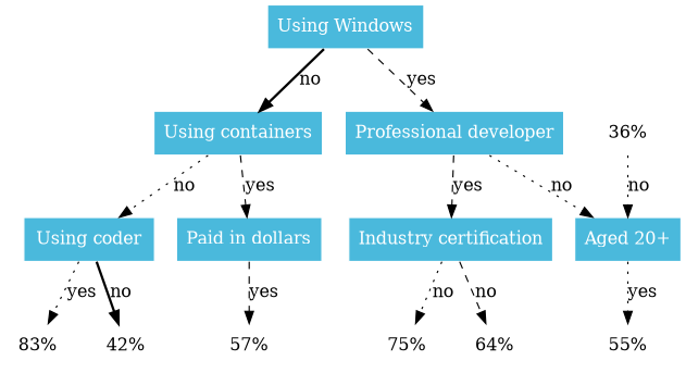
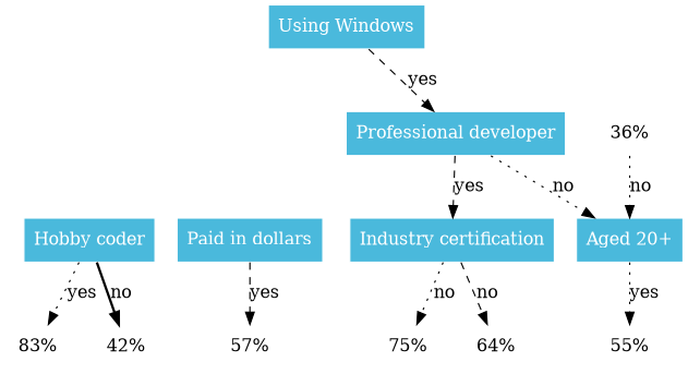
  digraph {
    mindist=.4
    node [color=white fillcolor="#4AB9DC" fontcolor=white shape=rect style=filled]
    edge [style=dotted]
    n1 [label="Using Windows"]
-   n2 [label="Using containers"]
    n3 [label="Professional developer"]
    n4 [label="Paid in dollars"]
-   n5 [label="Using coder"]
+   n5 [label="Hobby coder"]
    n6 [label="Aged 20+"]
    n7 [label="Industry certification"]
    n8 [fontcolor=black label="57%" shape=plaintext style=solid]
    n9 [fontcolor=black label="42%" shape=plaintext style=solid]
    n10 [fontcolor=black label="83%" shape=plaintext style=solid]
    n11 [fontcolor=black label="55%" shape=plaintext style=solid]
    n12 [fontcolor=black label="64%" shape=plaintext style=solid]
    n13 [fontcolor=black label="75%" shape=plaintext style=solid]
    n14 [fontcolor=black label="36%" shape=plaintext style=solid]
-   n1 -> n2 [label=no style=bold]
    n1 -> n3 [label=yes style=dashed]
-   n2 -> n4 [label=yes style=dashed]
-   n2 -> n5 [label=no]
    n3 -> n6 [label=no]
    n3 -> n7 [label=yes style=dashed]
    n4 -> n8 [label=yes style=dashed]
    n5 -> n9 [label=no style=bold]
    n5 -> n10 [label=yes]
    n6 -> n11 [label=yes]
    n7 -> n12 [label=no style=dashed]
    n7 -> n13 [label=no]
    n14 -> n6 [label=no]
  }
